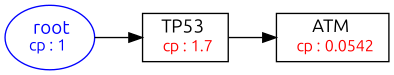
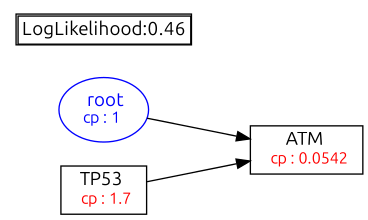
  digraph {
    fontname=Ubuntu
    fontsize=10
    rankdir=LR
    node [fontname=Ubuntu shape=box]
    edge [fontname=Ubuntu]
    n1 [color=Blue label=<<font color='Blue'> root</font><br/><font color='Blue' POINT-SIZE='12'>cp : 1 </font>> shape=oval]
    n2 [label=<TP53 <br/> <font color='Red' POINT-SIZE='12'> cp : 1.7 </font>>]
    n3 [label=<ATM <br/> <font color='Red' POINT-SIZE='12'> cp : 0.0542 </font>>]
-   n1 -> n2
+   n4 [label=<<TABLE BORDER="1" CELLBORDER="1" CELLSPACING="0" >     <TR><TD ALIGN="LEFT">LogLikelihood:0.46</TD></TR>     </TABLE>> shape=plaintext]
+   n1 -> n3
    n2 -> n3
  }
